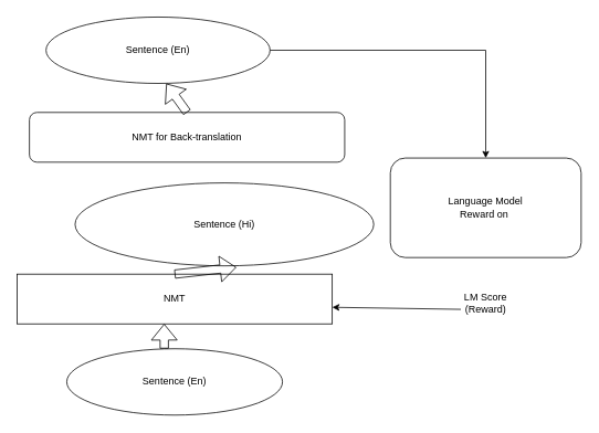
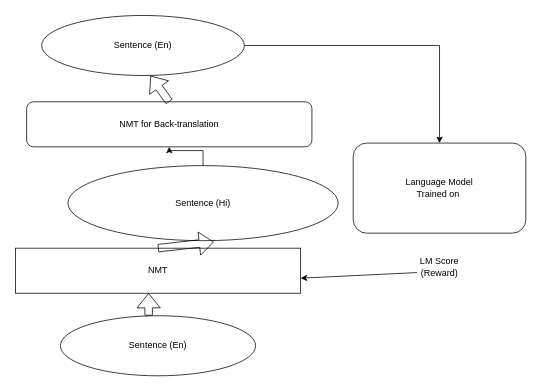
  <mxCell id="0" />
  <mxCell id="1" parent="0" />
  <mxCell id="2" value="&lt;p style=&quot;line-height: 2.6;&quot;&gt;NMT&lt;/p&gt;" style="rounded=0;whiteSpace=wrap;html=1;" vertex="1" parent="1"><mxGeometry x="20" y="330" width="380" height="60" as="geometry" /></mxCell>
  <mxCell id="3" value="Sentence (En)" style="ellipse;whiteSpace=wrap;html=1;" vertex="1" parent="1"><mxGeometry x="80" y="420" width="260" height="80" as="geometry" /></mxCell>
  <mxCell id="4" value="" style="shape=flexArrow;endArrow=classic;html=1;rounded=0;exitX=0.452;exitY=-0.002;exitDx=0;exitDy=0;exitPerimeter=0;entryX=0.467;entryY=1;entryDx=0;entryDy=0;entryPerimeter=0;" edge="1" parent="1" source="3" target="2"><mxGeometry width="50" height="50" relative="1" as="geometry"><mxPoint x="300" y="510" as="sourcePoint" /><mxPoint x="350" y="460" as="targetPoint" /></mxGeometry></mxCell>
+ <mxCell id="5" value="" style="edgeStyle=orthogonalEdgeStyle;rounded=0;orthogonalLoop=1;jettySize=auto;html=1;" edge="1" parent="1" source="6" target="9"><mxGeometry relative="1" as="geometry" /></mxCell>
  <mxCell id="6" value="Sentence (Hi)" style="ellipse;whiteSpace=wrap;html=1;" vertex="1" parent="1"><mxGeometry x="90" y="220" width="360" height="100" as="geometry" /></mxCell>
  <mxCell id="7" value="" style="shape=flexArrow;endArrow=classic;html=1;rounded=0;exitX=0.5;exitY=0;exitDx=0;exitDy=0;entryX=0.54;entryY=1.017;entryDx=0;entryDy=0;entryPerimeter=0;" edge="1" parent="1" source="2" target="6"><mxGeometry width="50" height="50" relative="1" as="geometry"><mxPoint x="300" y="300" as="sourcePoint" /><mxPoint x="350" y="250" as="targetPoint" /></mxGeometry></mxCell>
- <mxCell id="8" value="Language Model&lt;br&gt;Reward on&amp;nbsp;" style="rounded=1;whiteSpace=wrap;html=1;" vertex="1" parent="1"><mxGeometry x="470" y="190" width="230" height="120" as="geometry" /></mxCell>
+ <mxCell id="8" value="Language Model&lt;br&gt;Trained on&amp;nbsp;" style="rounded=1;whiteSpace=wrap;html=1;" vertex="1" parent="1"><mxGeometry x="470" y="190" width="230" height="120" as="geometry" /></mxCell>
  <mxCell id="9" value="NMT for Back-translation" style="rounded=1;whiteSpace=wrap;html=1;" vertex="1" parent="1"><mxGeometry x="35" y="135" width="380" height="60" as="geometry" /></mxCell>
  <mxCell id="10" value="Sentence (En)" style="ellipse;whiteSpace=wrap;html=1;" vertex="1" parent="1"><mxGeometry x="55" y="20" width="270" height="80" as="geometry" /></mxCell>
  <mxCell id="11" value="" style="shape=flexArrow;endArrow=classic;html=1;rounded=0;exitX=0.5;exitY=0;exitDx=0;exitDy=0;entryX=0.537;entryY=1.003;entryDx=0;entryDy=0;entryPerimeter=0;" edge="1" parent="1" source="9" target="10"><mxGeometry width="50" height="50" relative="1" as="geometry"><mxPoint x="300" y="240" as="sourcePoint" /><mxPoint x="350" y="190" as="targetPoint" /></mxGeometry></mxCell>
  <mxCell id="12" value="" style="edgeStyle=segmentEdgeStyle;endArrow=classic;html=1;rounded=0;exitX=1;exitY=0.5;exitDx=0;exitDy=0;" edge="1" parent="1" source="10" target="8"><mxGeometry width="50" height="50" relative="1" as="geometry"><mxPoint x="300" y="290" as="sourcePoint" /><mxPoint x="350" y="240" as="targetPoint" /></mxGeometry></mxCell>
- <mxCell id="13" value="LM Score (Reward)" style="text;html=1;strokeColor=none;fillColor=none;align=center;verticalAlign=middle;whiteSpace=wrap;rounded=0;" vertex="1" parent="1"><mxGeometry x="555" y="350" width="60" height="30" as="geometry" /></mxCell>
+ <mxCell id="13" value="LM Score (Reward)" style="text;html=1;strokeColor=none;fillColor=none;align=center;verticalAlign=middle;whiteSpace=wrap;rounded=0;" vertex="1" parent="1"><mxGeometry x="555" y="340" width="60" height="30" as="geometry" /></mxCell>
  <mxCell id="14" value="" style="endArrow=classic;html=1;rounded=0;exitX=0;exitY=0.75;exitDx=0;exitDy=0;" edge="1" parent="1" source="13"><mxGeometry width="50" height="50" relative="1" as="geometry"><mxPoint x="300" y="280" as="sourcePoint" /><mxPoint x="400" y="370" as="targetPoint" /></mxGeometry></mxCell>
